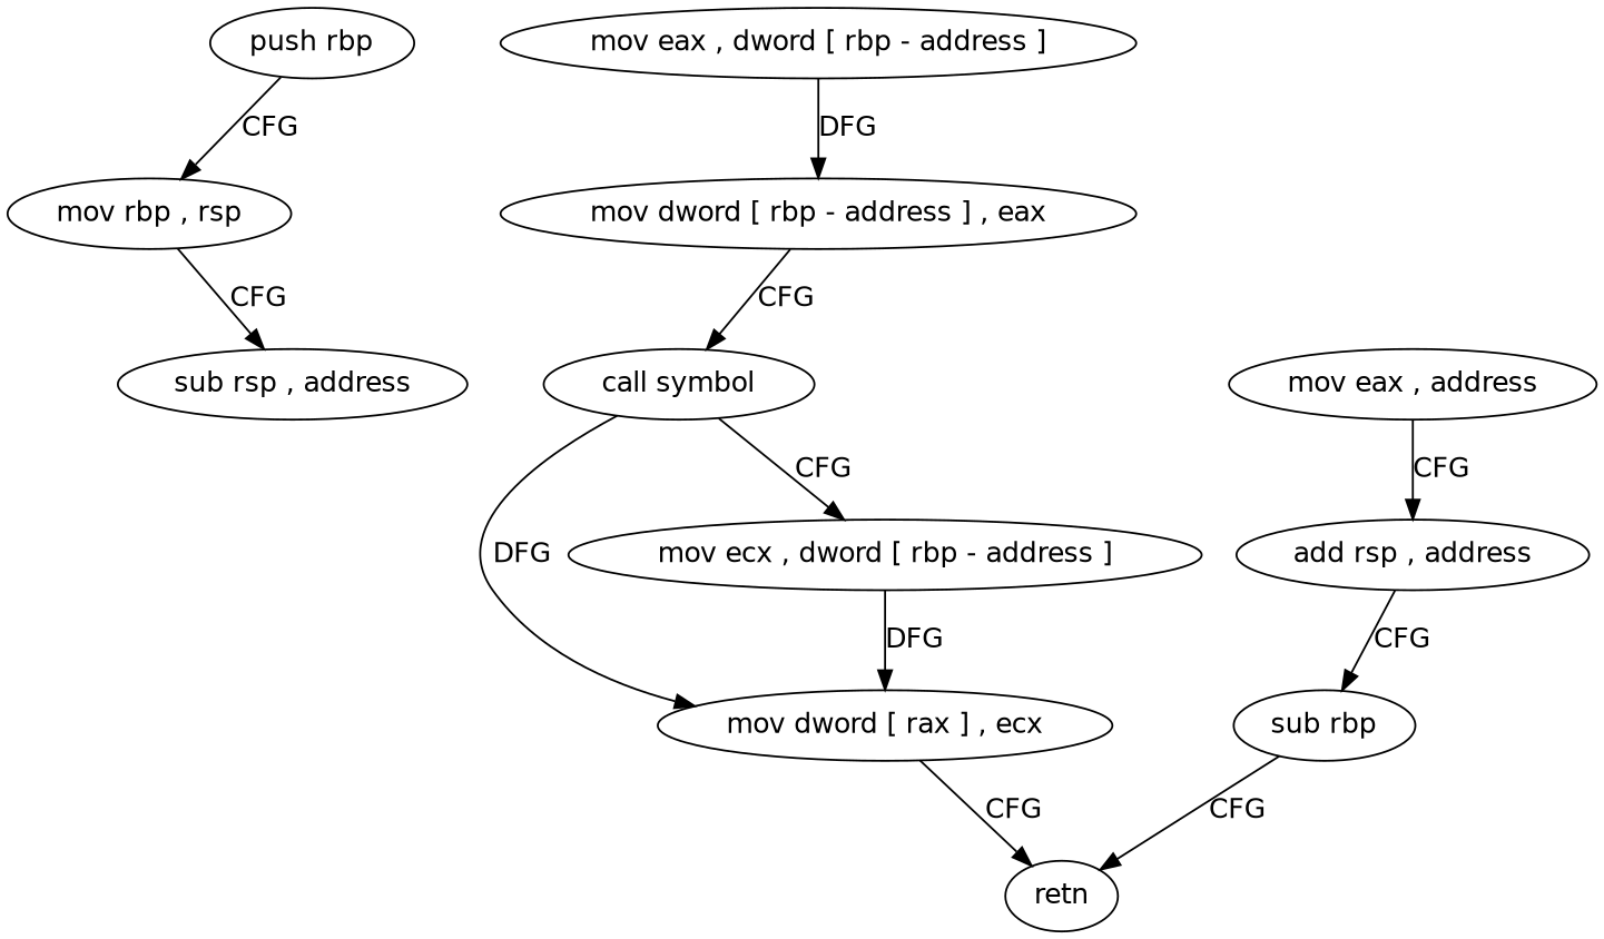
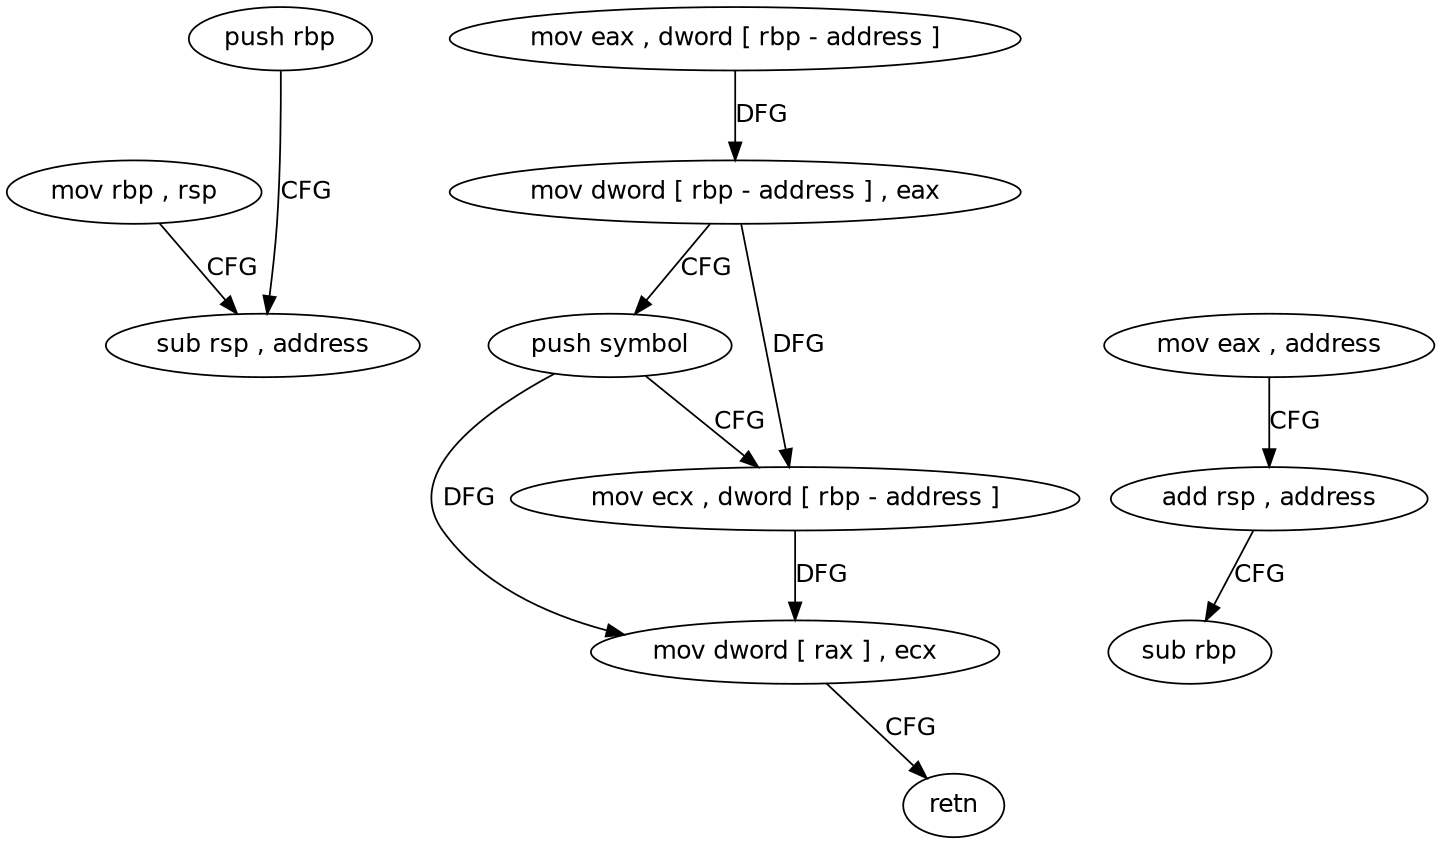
  digraph {
    fontname="DejaVu Sans"
    node [fontname="DejaVu Sans"]
    edge [fontname="DejaVu Sans"]
    n1 [label="push rbp"]
    n2 [label="mov rbp , rsp"]
    n3 [label="sub rsp , address"]
    n4 [label="mov eax , dword [ rbp - address ]"]
    n5 [label="mov dword [ rbp - address ] , eax"]
-   n6 [label="call symbol"]
+   n6 [label="push symbol"]
    n7 [label="mov ecx , dword [ rbp - address ]"]
    n8 [label="mov dword [ rax ] , ecx"]
    n9 [label=retn]
    n10 [label="mov eax , address"]
    n11 [label="add rsp , address"]
    n12 [label="sub rbp"]
-   n1 -> n2 [label=CFG]
+   n1 -> n3 [label=CFG]
    n2 -> n3 [label=CFG]
    n4 -> n5 [label=DFG]
    n5 -> n6 [label=CFG]
+   n5 -> n7 [label=DFG]
    n6 -> n7 [label=CFG]
    n6 -> n8 [label=DFG]
    n7 -> n8 [label=DFG]
    n8 -> n9 [label=CFG]
    n10 -> n11 [label=CFG]
    n11 -> n12 [label=CFG]
-   n12 -> n9 [label=CFG]
  }
